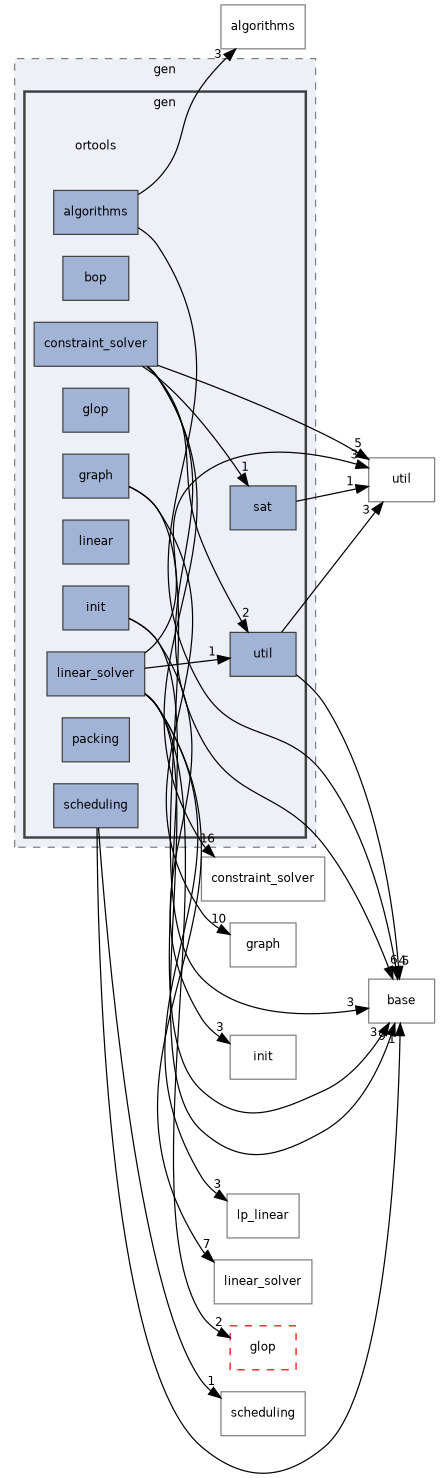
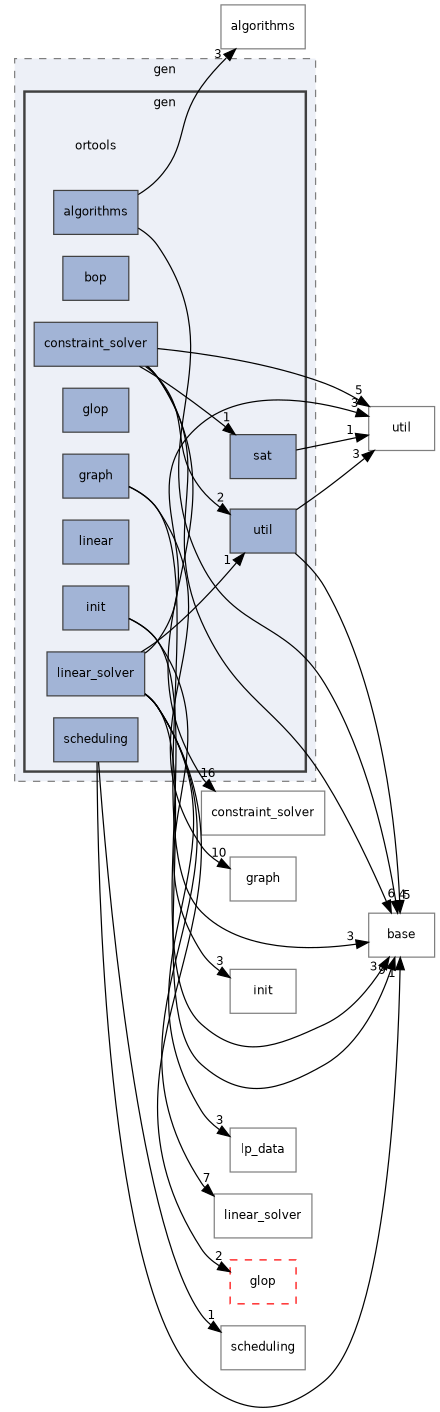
  digraph {
    compound=true
    rankdir=LR
    node [fontname=Helvetica fontsize=10 shape=box color=grey25 fillcolor="#a2b4d6" style="filled,"]
    edge [fontname=Helvetica fontsize=10 headlabel=3 labeldistance=1.5 labelfontname=Helvetica labelfontsize=10]
    n1 [label=ortools shape=plaintext color="" fillcolor="" style=""]
    n2 [label=algorithms]
    n3 [label=bop]
    n4 [label=constraint_solver]
    n5 [label=glop]
    n6 [label="graph"]
    n7 [label=linear]
    n8 [label=init]
    n9 [label=linear_solver]
-   n10 [label=packing]
    n11 [label=sat]
    n12 [label=scheduling]
    n13 [label=util]
    n14 [color=grey50 fillcolor="#edf0f7" label=algorithms style=""]
    n15 [color=grey50 fillcolor="#edf0f7" label=base style=""]
    n16 [color=grey50 fillcolor="#edf0f7" label=util style=""]
    n17 [color=grey50 fillcolor="#edf0f7" label=constraint_solver style=""]
    n18 [color=grey50 fillcolor="#edf0f7" label="graph" style=""]
    n19 [color=grey50 fillcolor="#edf0f7" label=init style=""]
    n20 [color=grey50 fillcolor="#edf0f7" label=linear_solver style=""]
    n21 [color=red fillcolor="#edf0f7" label=glop style="dashed,"]
-   n22 [color=grey50 fillcolor="#edf0f7" label=lp_linear style=""]
+   n22 [color=grey50 fillcolor="#edf0f7" label=lp_data style=""]
    n23 [color=grey50 fillcolor="#edf0f7" label=scheduling style=""]
    subgraph cluster_1 {
      bgcolor="#edf0f7"
      fontname=Helvetica
      fontsize=10
      label=gen
      pencolor=grey50
      style="filled,dashed,"
      subgraph cluster_2 {
        bgcolor="#edf0f7"
        fontname=Helvetica
        fontsize=10
        label=gen
        pencolor=grey25
        style="filled,bold,"
        n1
        n2
        n3
        n4
        n5
        n6
        n7
        n8
        n9
-       n10
        n11
        n12
        n13
      }
    }
    n2 -> n14
    n2 -> n15 [headlabel=4]
    n4 -> n11 [headlabel=1]
    n4 -> n13 [headlabel=2]
    n4 -> n15 [headlabel=6]
    n4 -> n16 [headlabel=5]
    n4 -> n17 [headlabel=16]
    n6 -> n15
    n6 -> n18 [headlabel=10]
    n8 -> n15
    n8 -> n19
    n9 -> n13 [headlabel=1]
    n9 -> n15 [headlabel=9]
    n9 -> n16
    n9 -> n20 [headlabel=7]
    n9 -> n21 [headlabel=2]
    n9 -> n22
    n11 -> n16 [headlabel=1]
    n12 -> n15 [headlabel=1]
    n12 -> n23 [headlabel=1]
    n13 -> n15 [headlabel=5]
    n13 -> n16
  }
